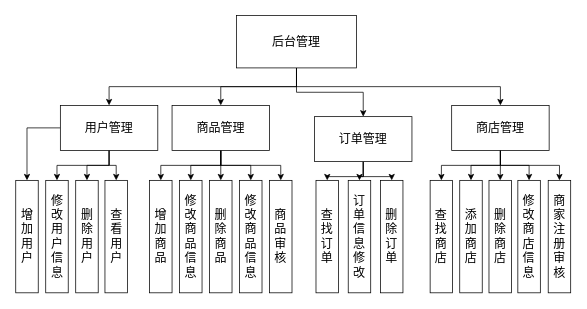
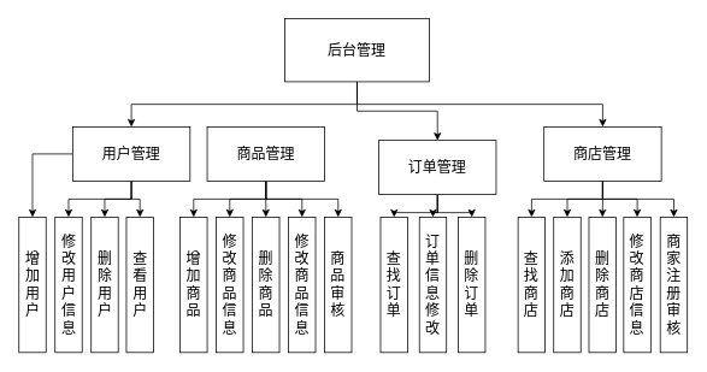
  <mxCell id="0" />
  <mxCell id="1" parent="0" />
- <mxCell id="2" style="edgeStyle=orthogonalEdgeStyle;rounded=0;orthogonalLoop=1;jettySize=auto;html=1;" parent="1" source="6" target="17" edge="1"><mxGeometry relative="1" as="geometry" /></mxCell>
  <mxCell id="3" style="edgeStyle=orthogonalEdgeStyle;rounded=0;orthogonalLoop=1;jettySize=auto;html=1;" parent="1" source="6" target="21" edge="1"><mxGeometry relative="1" as="geometry" /></mxCell>
  <mxCell id="4" style="edgeStyle=elbowEdgeStyle;rounded=0;orthogonalLoop=1;jettySize=auto;html=1;entryX=0.5;entryY=0;entryDx=0;entryDy=0;elbow=vertical;" parent="1" source="6" target="27" edge="1"><mxGeometry relative="1" as="geometry" /></mxCell>
  <mxCell id="5" style="edgeStyle=elbowEdgeStyle;rounded=0;orthogonalLoop=1;jettySize=auto;html=1;entryX=0.5;entryY=0;entryDx=0;entryDy=0;elbow=vertical;" parent="1" source="6" target="11" edge="1"><mxGeometry relative="1" as="geometry" /></mxCell>
  <mxCell id="6" value="后台管理" style="rounded=0;whiteSpace=wrap;html=1;fontSize=16;" parent="1" vertex="1"><mxGeometry x="315" y="20" width="160" height="70" as="geometry" /></mxCell>
  <mxCell id="7" style="edgeStyle=orthogonalEdgeStyle;rounded=0;orthogonalLoop=1;jettySize=auto;html=1;entryX=0.5;entryY=0;entryDx=0;entryDy=0;" parent="1" source="11" target="30" edge="1"><mxGeometry relative="1" as="geometry" /></mxCell>
  <mxCell id="8" style="edgeStyle=orthogonalEdgeStyle;rounded=0;orthogonalLoop=1;jettySize=auto;html=1;" parent="1" source="11" target="29" edge="1"><mxGeometry relative="1" as="geometry" /></mxCell>
  <mxCell id="9" style="edgeStyle=orthogonalEdgeStyle;rounded=0;orthogonalLoop=1;jettySize=auto;html=1;entryX=0.5;entryY=0;entryDx=0;entryDy=0;" parent="1" source="11" target="28" edge="1"><mxGeometry relative="1" as="geometry" /></mxCell>
  <mxCell id="10" style="edgeStyle=orthogonalEdgeStyle;rounded=0;orthogonalLoop=1;jettySize=auto;html=1;entryX=0.5;entryY=0;entryDx=0;entryDy=0;" parent="1" source="11" target="31" edge="1"><mxGeometry relative="1" as="geometry" /></mxCell>
  <mxCell id="11" value="用户管理" style="rounded=0;whiteSpace=wrap;html=1;fontSize=16;" parent="1" vertex="1"><mxGeometry x="80" y="140" width="130" height="60" as="geometry" /></mxCell>
  <mxCell id="12" style="edgeStyle=orthogonalEdgeStyle;rounded=0;orthogonalLoop=1;jettySize=auto;html=1;" parent="1" source="17" target="35" edge="1"><mxGeometry relative="1" as="geometry" /></mxCell>
  <mxCell id="13" style="edgeStyle=orthogonalEdgeStyle;rounded=0;orthogonalLoop=1;jettySize=auto;html=1;entryX=0.5;entryY=0;entryDx=0;entryDy=0;" parent="1" source="17" target="33" edge="1"><mxGeometry relative="1" as="geometry" /></mxCell>
  <mxCell id="14" style="edgeStyle=orthogonalEdgeStyle;rounded=0;orthogonalLoop=1;jettySize=auto;html=1;entryX=0.5;entryY=0;entryDx=0;entryDy=0;" parent="1" source="17" target="34" edge="1"><mxGeometry relative="1" as="geometry" /></mxCell>
  <mxCell id="15" style="edgeStyle=orthogonalEdgeStyle;rounded=0;orthogonalLoop=1;jettySize=auto;html=1;" parent="1" source="17" target="36" edge="1"><mxGeometry relative="1" as="geometry" /></mxCell>
  <mxCell id="16" style="edgeStyle=orthogonalEdgeStyle;rounded=0;orthogonalLoop=1;jettySize=auto;html=1;entryX=0.5;entryY=0;entryDx=0;entryDy=0;" parent="1" source="17" target="37" edge="1"><mxGeometry relative="1" as="geometry" /></mxCell>
  <mxCell id="17" value="商品管理" style="rounded=0;whiteSpace=wrap;html=1;fontSize=16;" parent="1" vertex="1"><mxGeometry x="229" y="140" width="130" height="60" as="geometry" /></mxCell>
  <mxCell id="18" style="edgeStyle=orthogonalEdgeStyle;rounded=0;orthogonalLoop=1;jettySize=auto;html=1;" parent="1" source="21" target="38" edge="1"><mxGeometry relative="1" as="geometry" /></mxCell>
  <mxCell id="19" style="edgeStyle=orthogonalEdgeStyle;rounded=0;orthogonalLoop=1;jettySize=auto;html=1;entryX=0.5;entryY=0;entryDx=0;entryDy=0;" parent="1" source="21" target="39" edge="1"><mxGeometry relative="1" as="geometry" /></mxCell>
  <mxCell id="20" style="edgeStyle=orthogonalEdgeStyle;rounded=0;orthogonalLoop=1;jettySize=auto;html=1;entryX=0.5;entryY=0;entryDx=0;entryDy=0;" parent="1" source="21" target="40" edge="1"><mxGeometry relative="1" as="geometry" /></mxCell>
  <mxCell id="21" value="订单管理" style="rounded=0;whiteSpace=wrap;html=1;fontSize=16;" parent="1" vertex="1"><mxGeometry x="419" y="155" width="130" height="60" as="geometry" /></mxCell>
  <mxCell id="22" style="edgeStyle=orthogonalEdgeStyle;rounded=0;orthogonalLoop=1;jettySize=auto;html=1;entryX=0.5;entryY=0;entryDx=0;entryDy=0;" parent="1" source="27" target="42" edge="1"><mxGeometry relative="1" as="geometry" /></mxCell>
  <mxCell id="23" style="edgeStyle=orthogonalEdgeStyle;rounded=0;orthogonalLoop=1;jettySize=auto;html=1;entryX=0.5;entryY=0;entryDx=0;entryDy=0;" parent="1" source="27" target="43" edge="1"><mxGeometry relative="1" as="geometry" /></mxCell>
  <mxCell id="24" style="edgeStyle=orthogonalEdgeStyle;rounded=0;orthogonalLoop=1;jettySize=auto;html=1;entryX=0.5;entryY=0;entryDx=0;entryDy=0;" parent="1" source="27" target="41" edge="1"><mxGeometry relative="1" as="geometry" /></mxCell>
  <mxCell id="25" style="edgeStyle=orthogonalEdgeStyle;rounded=0;orthogonalLoop=1;jettySize=auto;html=1;entryX=0.5;entryY=0;entryDx=0;entryDy=0;" parent="1" source="27" target="44" edge="1"><mxGeometry relative="1" as="geometry" /></mxCell>
  <mxCell id="26" style="edgeStyle=orthogonalEdgeStyle;rounded=0;orthogonalLoop=1;jettySize=auto;html=1;entryX=0.5;entryY=0;entryDx=0;entryDy=0;" parent="1" source="27" target="32" edge="1"><mxGeometry relative="1" as="geometry" /></mxCell>
  <mxCell id="27" value="商店管理" style="rounded=0;whiteSpace=wrap;html=1;fontSize=16;" parent="1" vertex="1"><mxGeometry x="602" y="140" width="130" height="60" as="geometry" /></mxCell>
  <mxCell id="28" value="删除用户" style="rounded=0;whiteSpace=wrap;html=1;fontSize=16;" parent="1" vertex="1"><mxGeometry x="100.5" y="240" width="30" height="150" as="geometry" /></mxCell>
  <mxCell id="29" value="修改用户信息" style="rounded=0;whiteSpace=wrap;html=1;fontSize=16;" parent="1" vertex="1"><mxGeometry x="60.5" y="240" width="30" height="150" as="geometry" /></mxCell>
  <mxCell id="30" value="增加用户" style="rounded=0;whiteSpace=wrap;html=1;fontSize=16;" parent="1" vertex="1"><mxGeometry x="20.5" y="240" width="30" height="150" as="geometry" /></mxCell>
  <mxCell id="31" value="查看用户" style="rounded=0;whiteSpace=wrap;html=1;fontSize=16;" parent="1" vertex="1"><mxGeometry x="139.5" y="240" width="30" height="150" as="geometry" /></mxCell>
  <mxCell id="32" value="商家注册审核" style="rounded=0;whiteSpace=wrap;html=1;fontSize=16;" parent="1" vertex="1"><mxGeometry x="730.75" y="240" width="30" height="150" as="geometry" /></mxCell>
  <mxCell id="33" value="增加商品" style="rounded=0;whiteSpace=wrap;html=1;fontSize=16;" parent="1" vertex="1"><mxGeometry x="199" y="240" width="30" height="150" as="geometry" /></mxCell>
  <mxCell id="34" value="修改商品信息" style="rounded=0;whiteSpace=wrap;html=1;fontSize=16;" parent="1" vertex="1"><mxGeometry x="239" y="240" width="30" height="150" as="geometry" /></mxCell>
  <mxCell id="35" value="删除商品" style="rounded=0;whiteSpace=wrap;html=1;fontSize=16;" parent="1" vertex="1"><mxGeometry x="279" y="240" width="30" height="150" as="geometry" /></mxCell>
  <mxCell id="36" value="修改商品信息" style="rounded=0;whiteSpace=wrap;html=1;fontSize=16;" parent="1" vertex="1"><mxGeometry x="319" y="240" width="30" height="150" as="geometry" /></mxCell>
  <mxCell id="37" value="商品审核" style="rounded=0;whiteSpace=wrap;html=1;fontSize=16;" parent="1" vertex="1"><mxGeometry x="359" y="240" width="30" height="150" as="geometry" /></mxCell>
  <mxCell id="38" value="订单信息修改" style="rounded=0;whiteSpace=wrap;html=1;fontSize=16;flipH=1;" parent="1" vertex="1"><mxGeometry x="464" y="240" width="30" height="150" as="geometry" /></mxCell>
  <mxCell id="39" value="查找订单" style="rounded=0;whiteSpace=wrap;html=1;fontSize=16;flipH=1;" parent="1" vertex="1"><mxGeometry x="421" y="240" width="30" height="150" as="geometry" /></mxCell>
  <mxCell id="40" value="删除订单" style="rounded=0;whiteSpace=wrap;html=1;fontSize=16;flipH=1;" parent="1" vertex="1"><mxGeometry x="507" y="240" width="30" height="150" as="geometry" /></mxCell>
  <mxCell id="41" value="删除商店" style="rounded=0;whiteSpace=wrap;html=1;fontSize=16;flipH=1;" parent="1" vertex="1"><mxGeometry x="651.75" y="240" width="30" height="150" as="geometry" /></mxCell>
  <mxCell id="42" value="查找商店" style="rounded=0;whiteSpace=wrap;html=1;fontSize=16;flipH=1;" parent="1" vertex="1"><mxGeometry x="573.25" y="240" width="30" height="150" as="geometry" /></mxCell>
  <mxCell id="43" value="添加商店" style="rounded=0;whiteSpace=wrap;html=1;fontSize=16;flipH=1;" parent="1" vertex="1"><mxGeometry x="612.75" y="240" width="30" height="150" as="geometry" /></mxCell>
  <mxCell id="44" value="修改商店信息" style="rounded=0;whiteSpace=wrap;html=1;fontSize=16;flipH=1;" parent="1" vertex="1"><mxGeometry x="690.25" y="240" width="30" height="150" as="geometry" /></mxCell>
